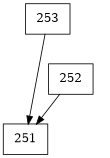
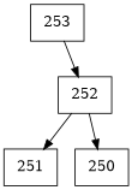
  digraph {
    node [shape=record]
    n1 [label="{253}"]
    n2 [label="{251}"]
    n3 [label="{252}"]
-   n1 -> n2
+   n4 [label="{250}"]
+   n1 -> n3
    n3 -> n2
+   n3 -> n4
  }
